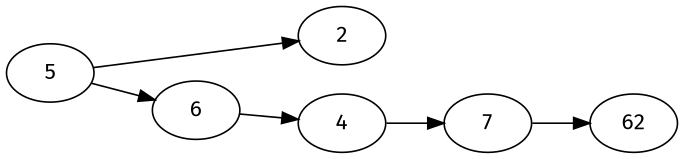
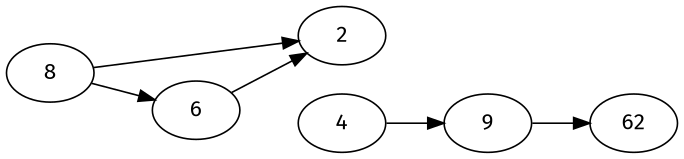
  digraph {
    fontname="Fira Sans"
    rankdir=LR
    node [fontname="Fira Sans"]
    edge [fontname="Fira Sans"]
    n1 [label=2]
-   n2 [label=5]
+   n2 [label=8]
    n3 [label=6]
    n4 [label=4]
-   n5 [label=7]
+   n5 [label=9]
    n6 [label=62]
    n2 -> n1
    n2 -> n3
-   n3 -> n4
+   n3 -> n1
    n4 -> n5
    n5 -> n6
  }
